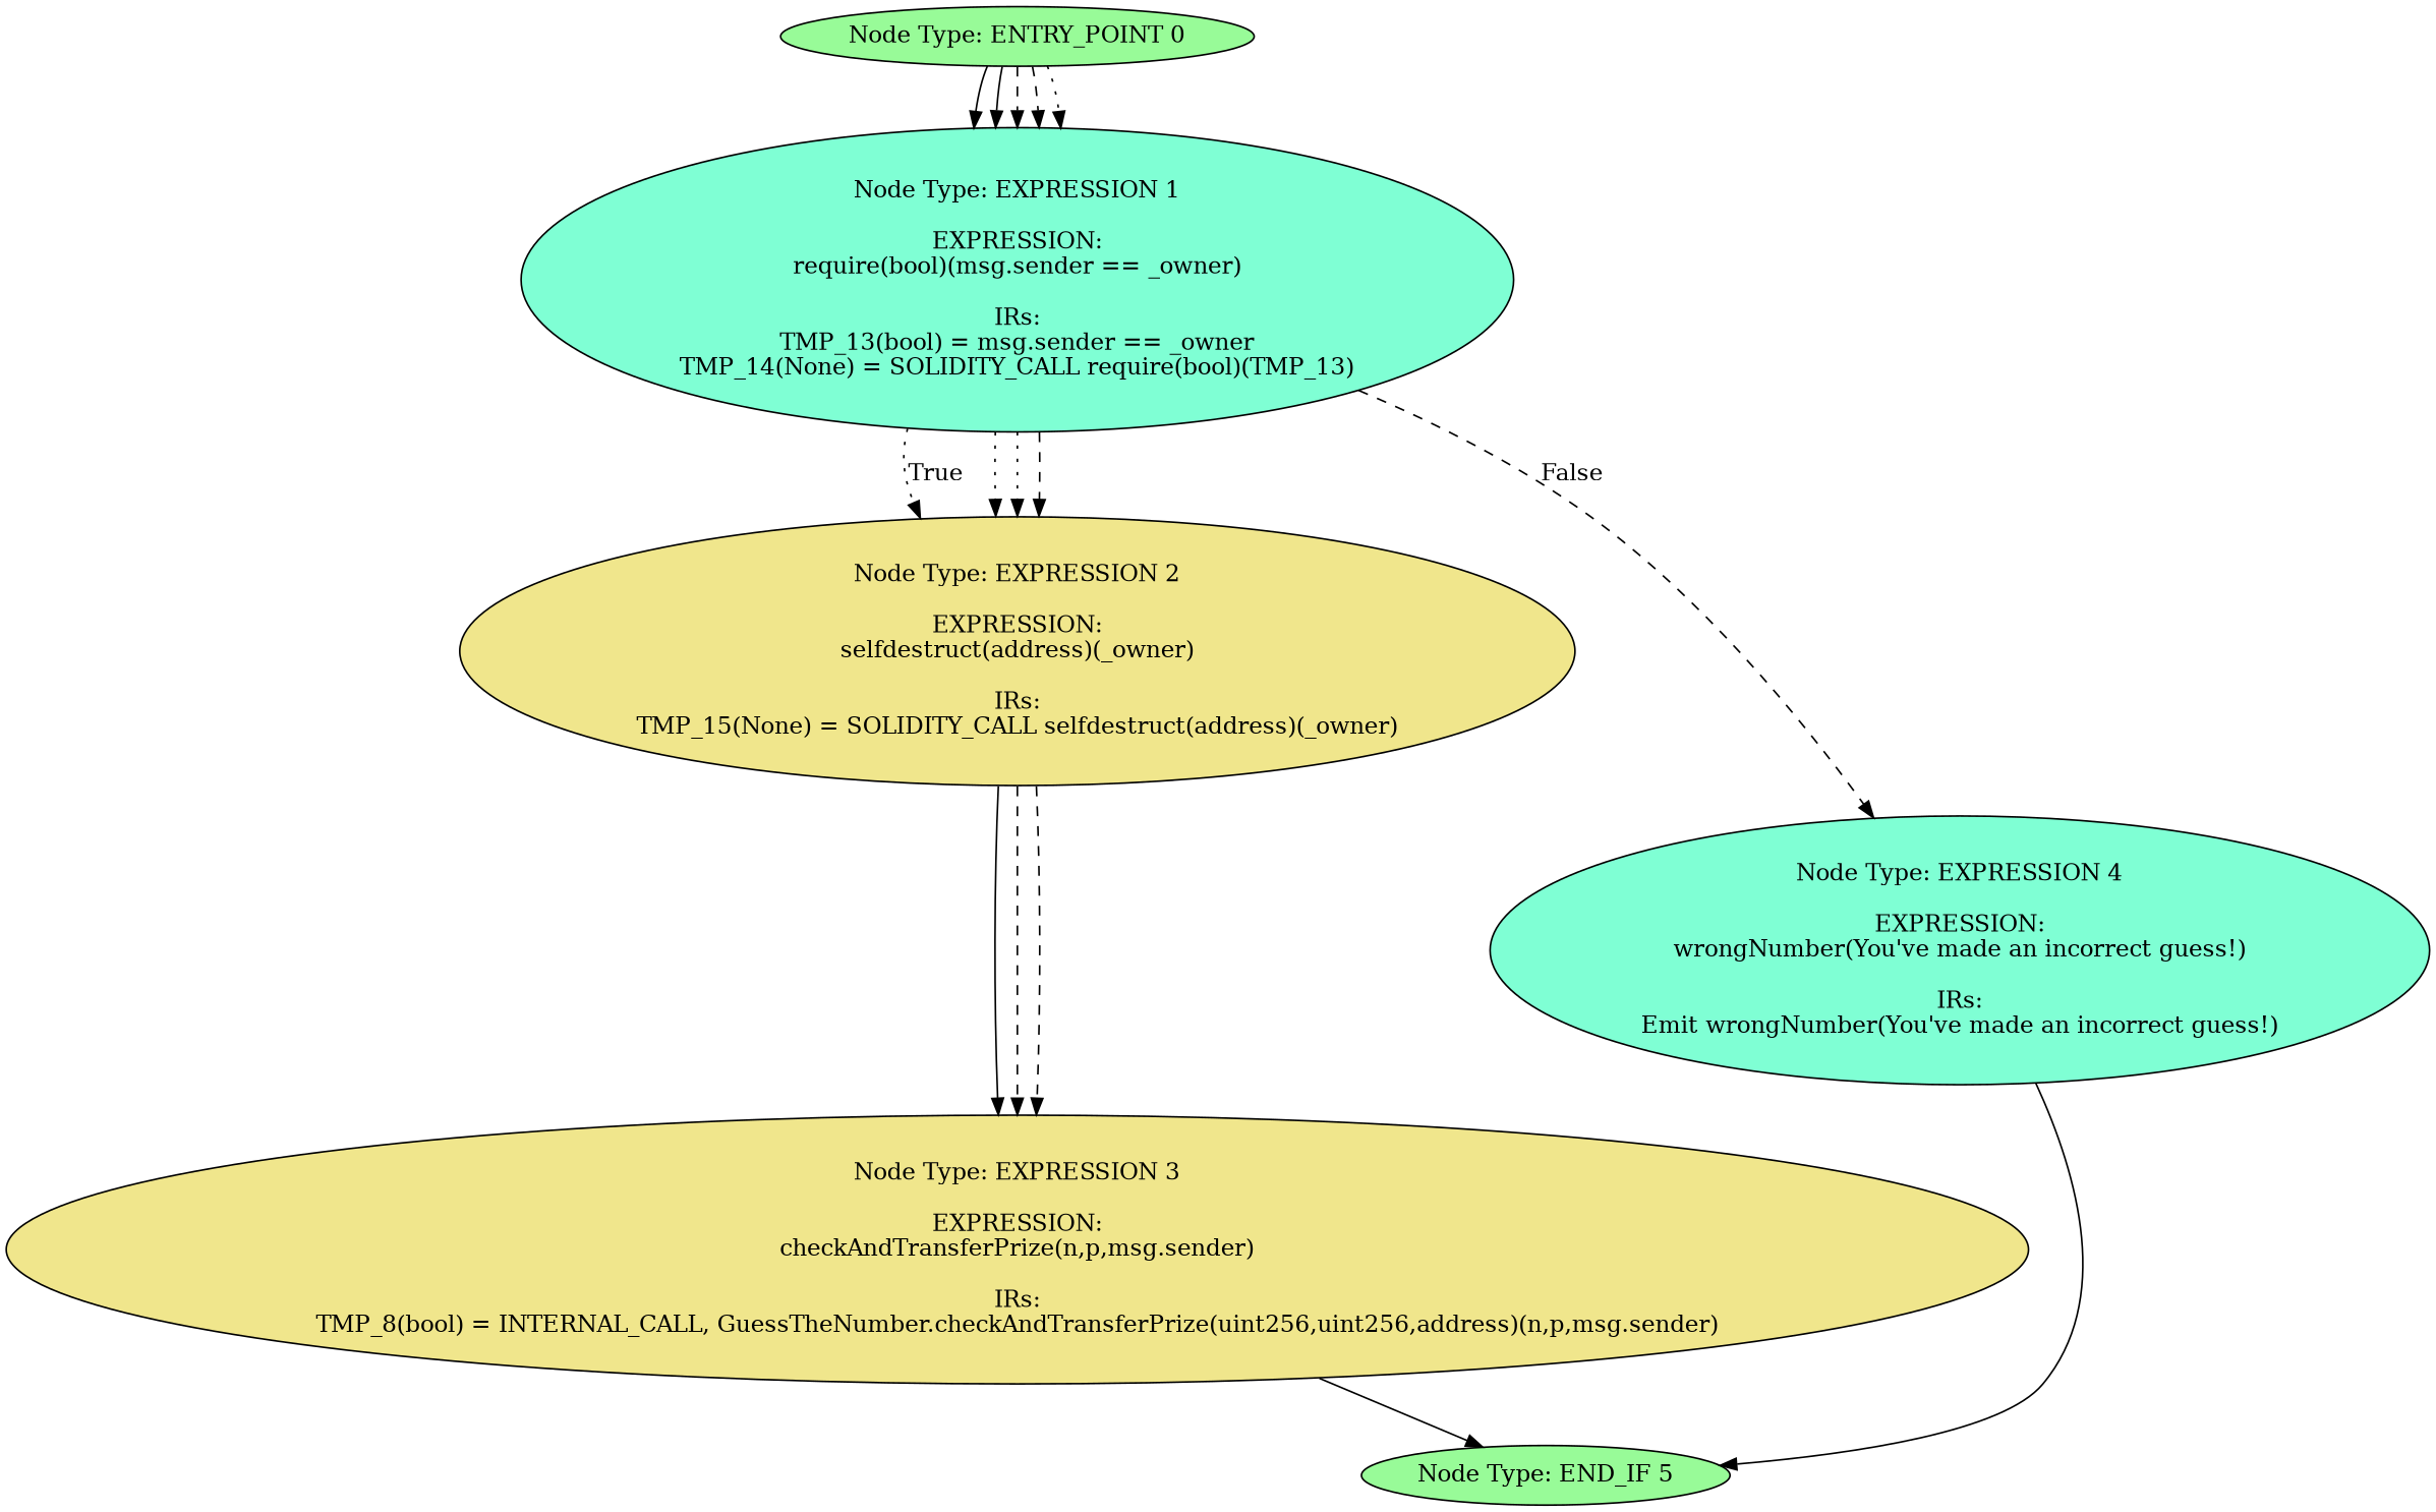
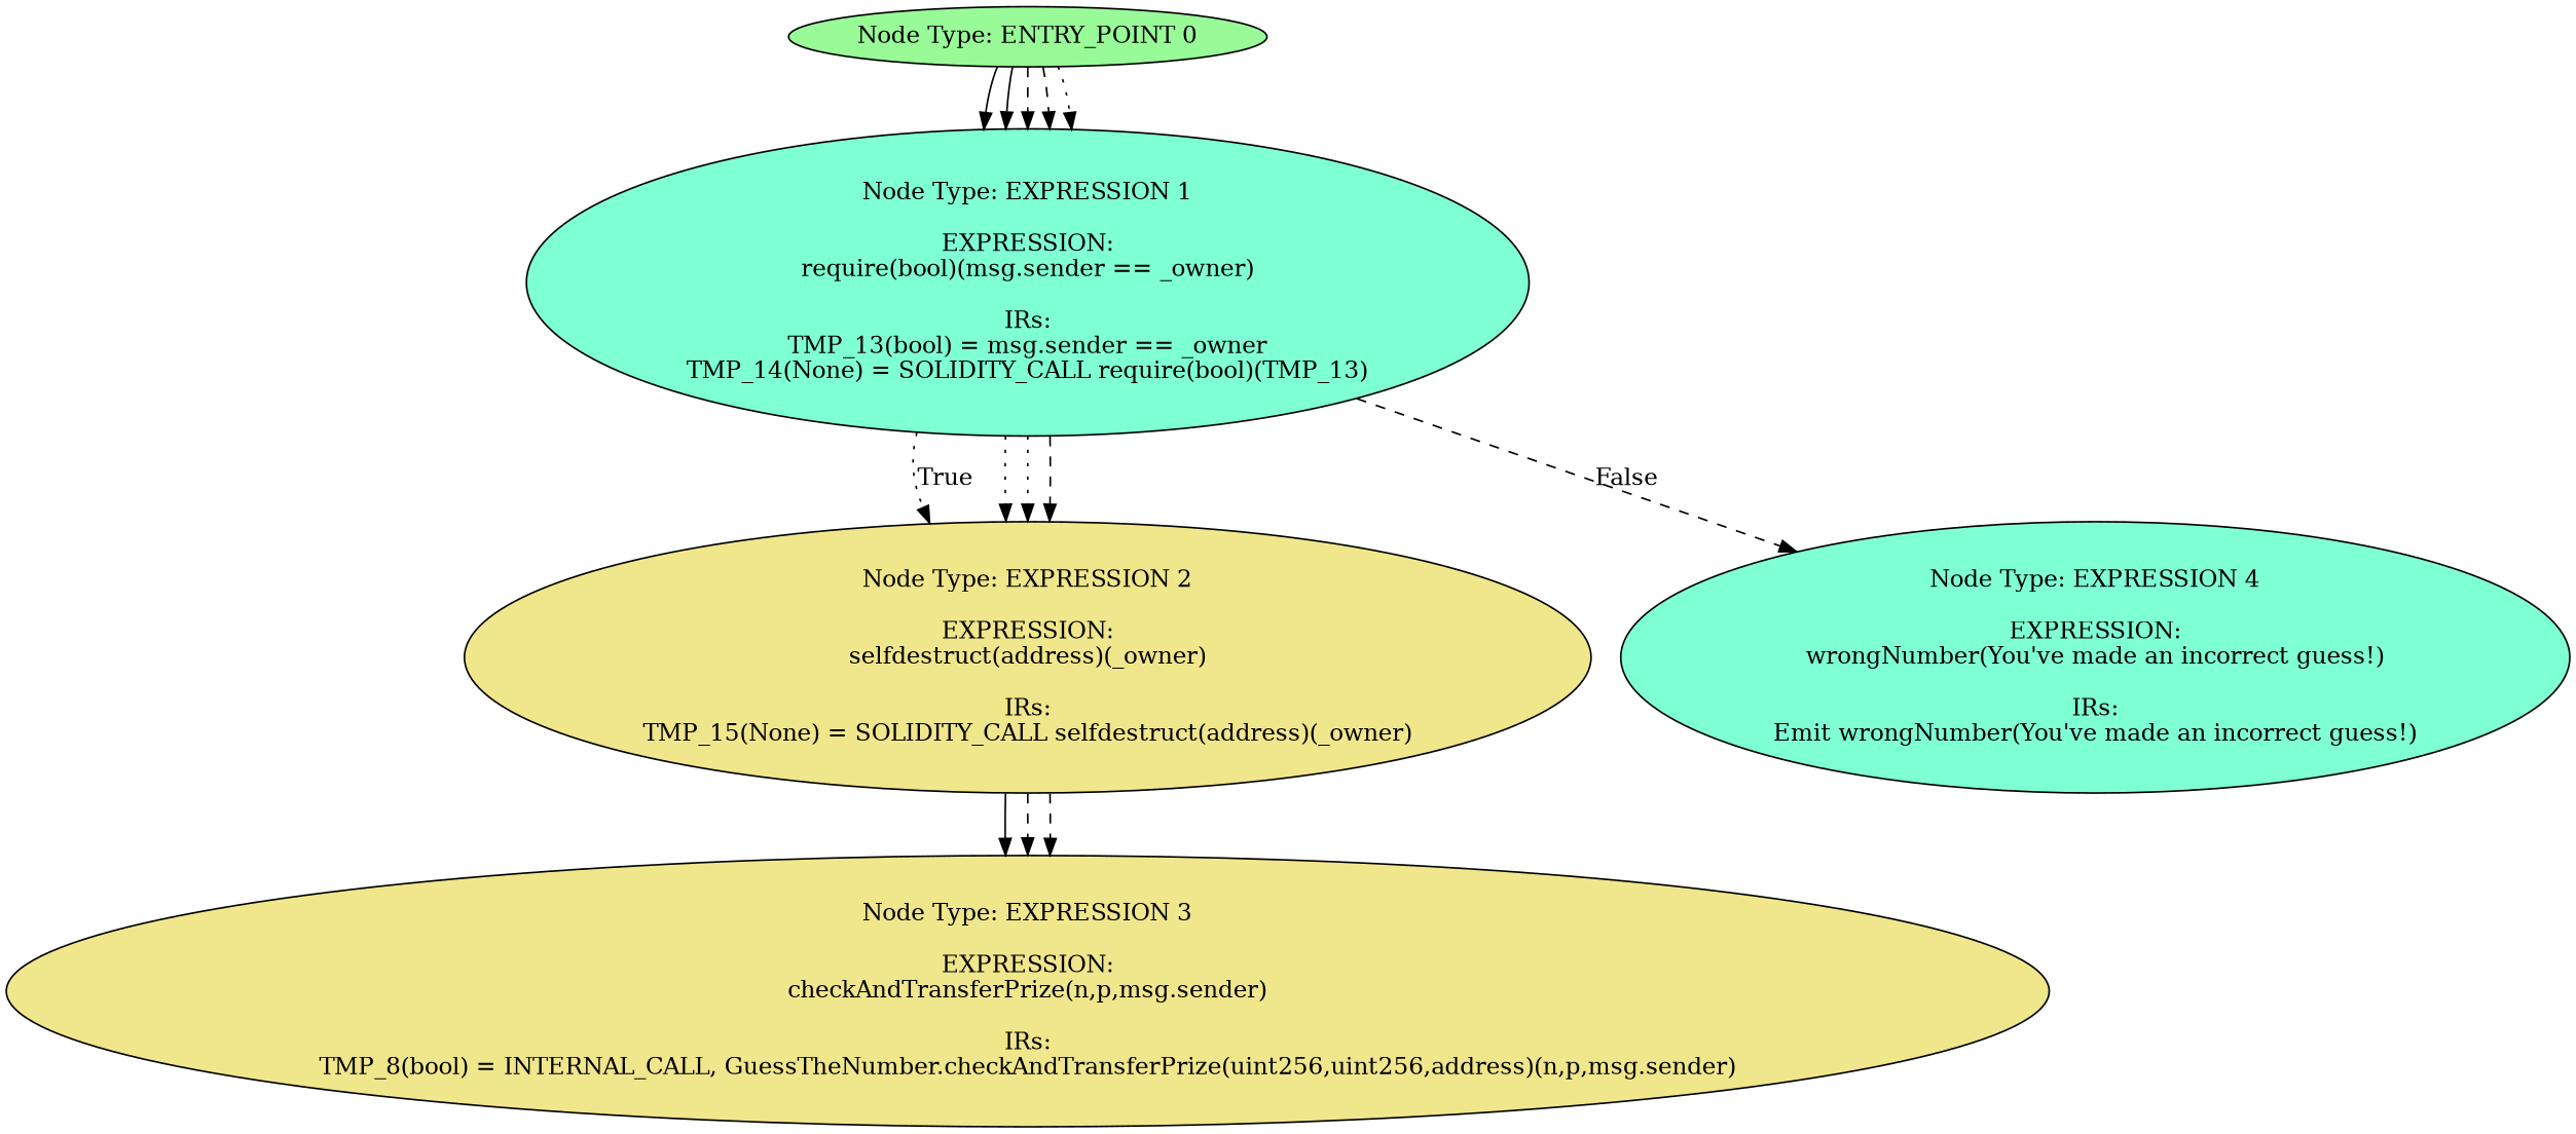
  digraph {
    node [style=filled fillcolor=palegreen]
    edge [style=dashed]
    n1 [label="Node Type: ENTRY_POINT 0\n"]
    n2 [label="Node Type: EXPRESSION 1\n\nEXPRESSION:\nrequire(bool)(msg.sender == _owner)\n\nIRs:\nTMP_13(bool) = msg.sender == _owner\nTMP_14(None) = SOLIDITY_CALL require(bool)(TMP_13)" fillcolor=aquamarine]
    n3 [label="Node Type: EXPRESSION 2\n\nEXPRESSION:\nselfdestruct(address)(_owner)\n\nIRs:\nTMP_15(None) = SOLIDITY_CALL selfdestruct(address)(_owner)" fillcolor=khaki]
    n4 [label="Node Type: EXPRESSION 4\n\nEXPRESSION:\nwrongNumber(You've made an incorrect guess!)\n\nIRs:\nEmit wrongNumber(You've made an incorrect guess!)" fillcolor=aquamarine]
    n5 [label="Node Type: EXPRESSION 3\n\nEXPRESSION:\ncheckAndTransferPrize(n,p,msg.sender)\n\nIRs:\nTMP_8(bool) = INTERNAL_CALL, GuessTheNumber.checkAndTransferPrize(uint256,uint256,address)(n,p,msg.sender)" fillcolor=khaki]
-   n6 [label="Node Type: END_IF 5\n"]
    n1 -> n2 [style=solid]
    n1 -> n2 [style=solid]
    n1 -> n2
    n1 -> n2
    n1 -> n2 [style=dotted]
    n2 -> n3 [label=True style=dotted]
    n2 -> n3 [style=dotted]
    n2 -> n3 [style=dotted]
    n2 -> n3
    n2 -> n4 [label=False]
    n3 -> n5 [style=solid]
    n3 -> n5
    n3 -> n5
-   n4 -> n6 [style=solid]
-   n5 -> n6 [style=solid]
  }
